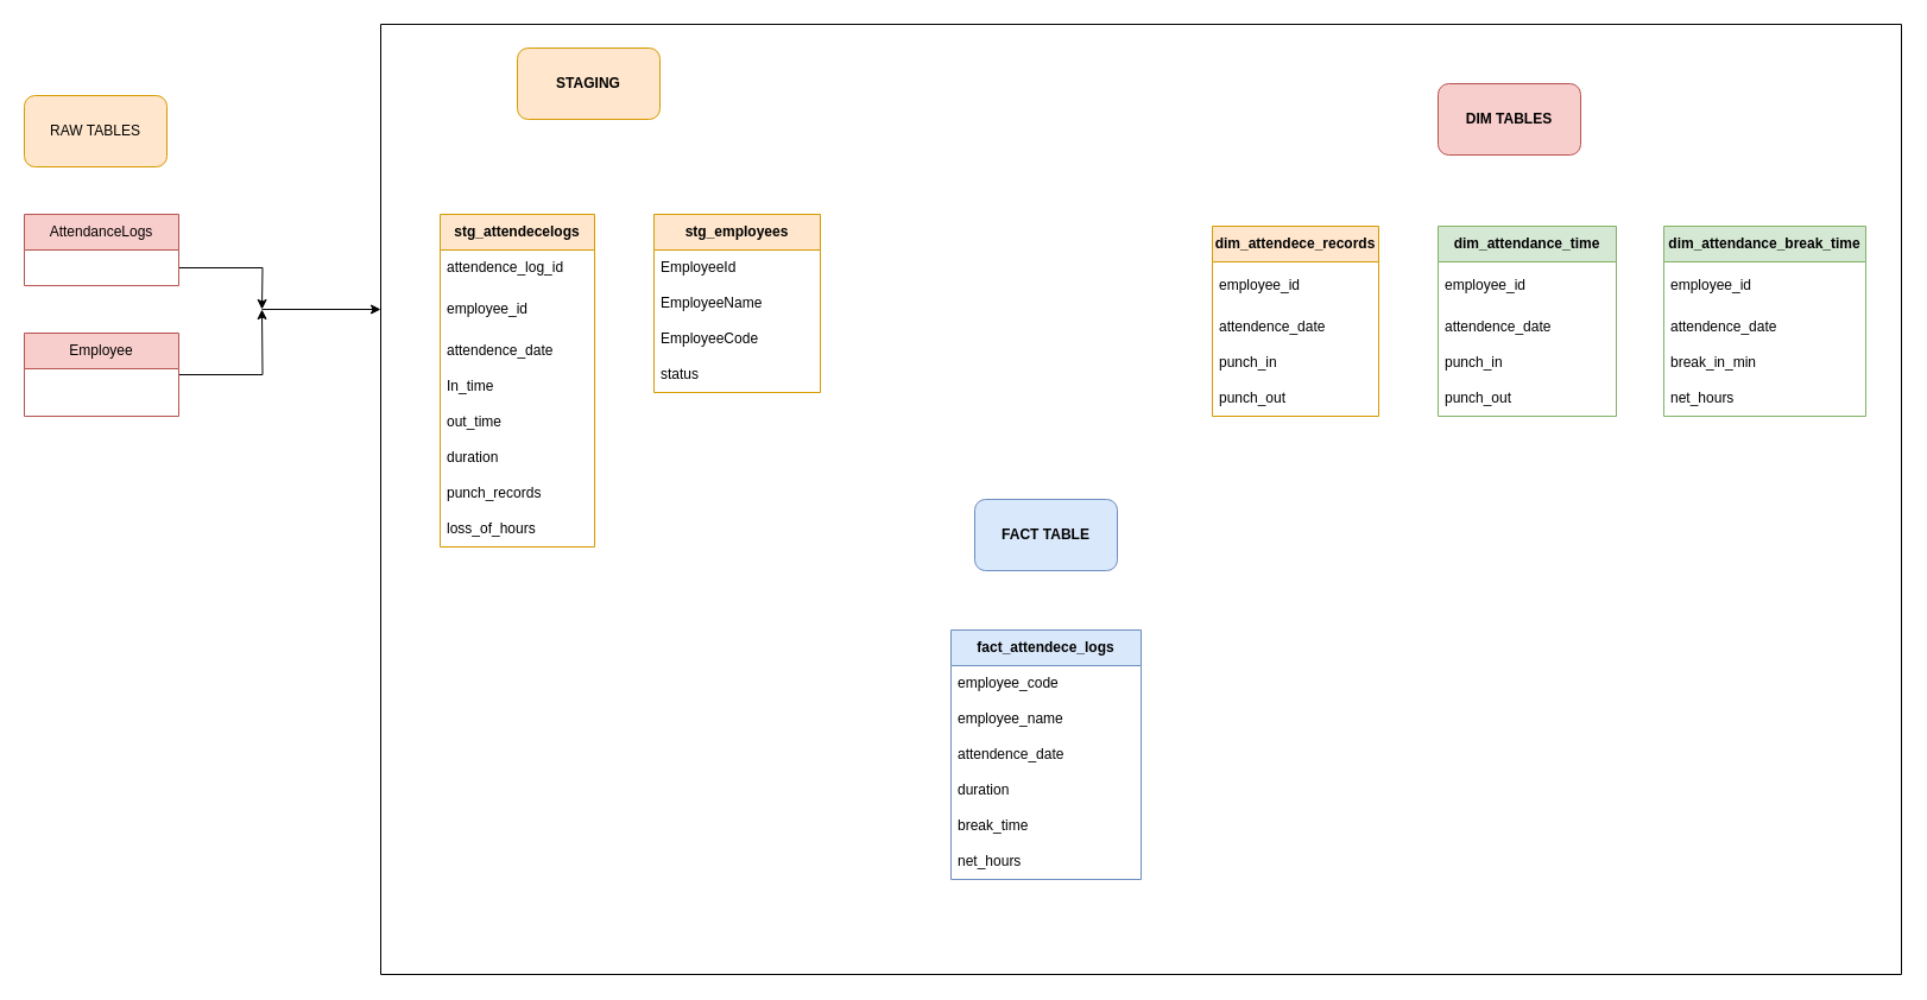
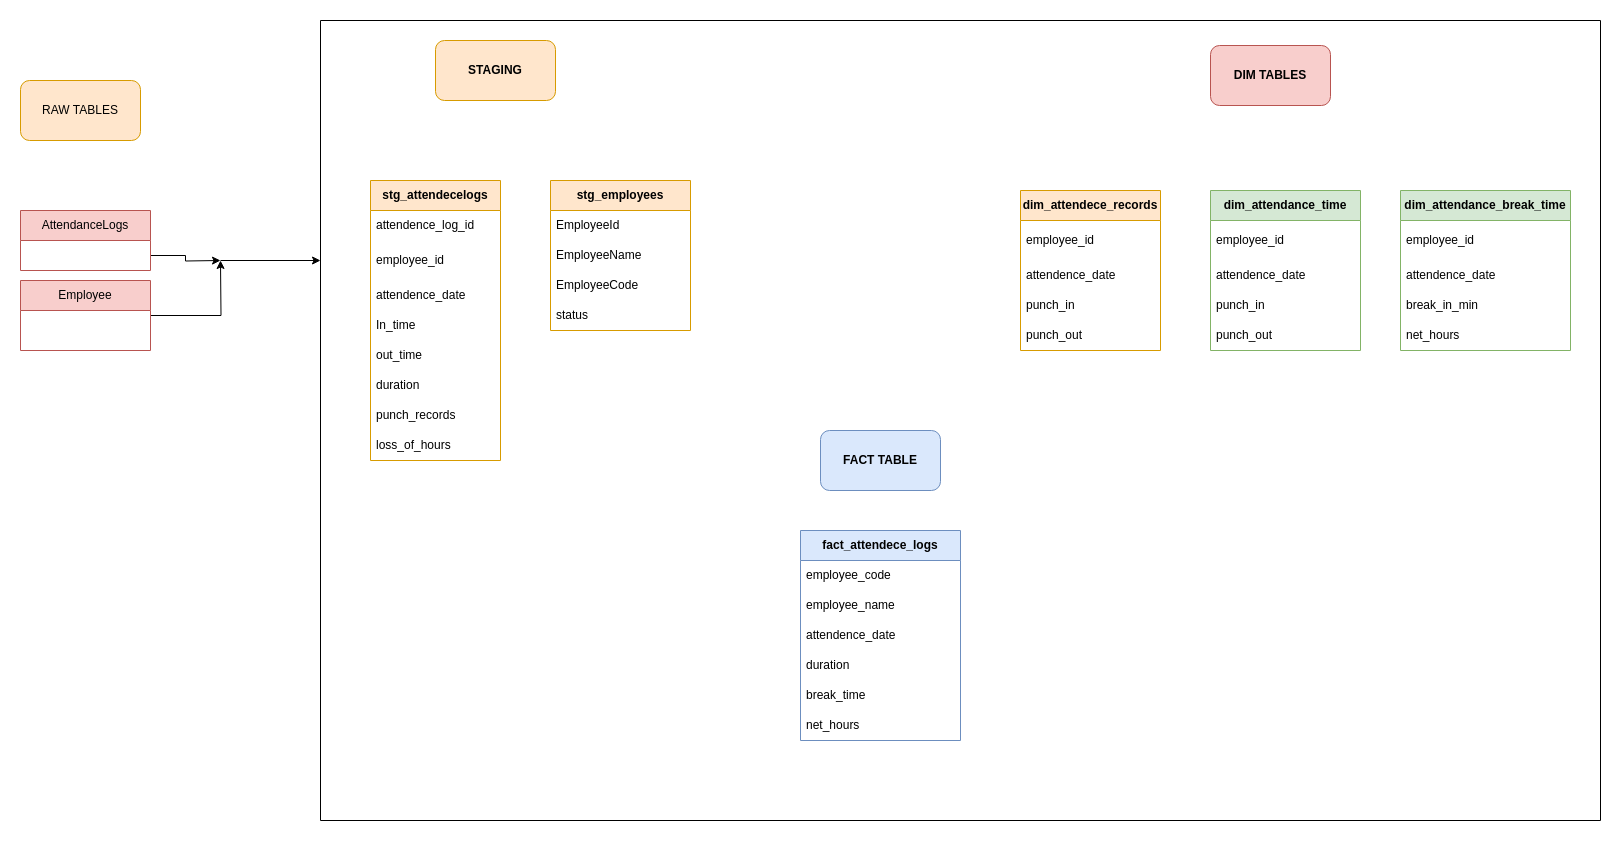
  <mxCell id="0" />
  <mxCell id="1" parent="0" />
  <mxCell id="2" value="" style="swimlane;startSize=0;" parent="1" vertex="1"><mxGeometry x="320" y="20" width="1280" height="800" as="geometry" /></mxCell>
  <mxCell id="3" value="stg_employees" style="swimlane;fontStyle=1;childLayout=stackLayout;horizontal=1;startSize=30;horizontalStack=0;resizeParent=1;resizeParentMax=0;resizeLast=0;collapsible=1;marginBottom=0;whiteSpace=wrap;html=1;fillColor=#ffe6cc;strokeColor=#d79b00;" parent="2" vertex="1"><mxGeometry x="230" y="160" width="140" height="150" as="geometry" /></mxCell>
  <mxCell id="4" value="EmployeeId" style="text;strokeColor=none;fillColor=none;align=left;verticalAlign=middle;spacingLeft=4;spacingRight=4;overflow=hidden;points=[[0,0.5],[1,0.5]];portConstraint=eastwest;rotatable=0;whiteSpace=wrap;html=1;" parent="3" vertex="1"><mxGeometry y="30" width="140" height="30" as="geometry" /></mxCell>
  <mxCell id="5" value="EmployeeName" style="text;strokeColor=none;fillColor=none;align=left;verticalAlign=middle;spacingLeft=4;spacingRight=4;overflow=hidden;points=[[0,0.5],[1,0.5]];portConstraint=eastwest;rotatable=0;whiteSpace=wrap;html=1;" parent="3" vertex="1"><mxGeometry y="60" width="140" height="30" as="geometry" /></mxCell>
  <mxCell id="6" value="EmployeeCode" style="text;strokeColor=none;fillColor=none;align=left;verticalAlign=middle;spacingLeft=4;spacingRight=4;overflow=hidden;points=[[0,0.5],[1,0.5]];portConstraint=eastwest;rotatable=0;whiteSpace=wrap;html=1;" parent="3" vertex="1"><mxGeometry y="90" width="140" height="30" as="geometry" /></mxCell>
  <mxCell id="7" value="status" style="text;strokeColor=none;fillColor=none;align=left;verticalAlign=middle;spacingLeft=4;spacingRight=4;overflow=hidden;points=[[0,0.5],[1,0.5]];portConstraint=eastwest;rotatable=0;whiteSpace=wrap;html=1;" parent="3" vertex="1"><mxGeometry y="120" width="140" height="30" as="geometry" /></mxCell>
- <mxCell id="8" value="DIM TABLES" style="rounded=1;whiteSpace=wrap;html=1;fillColor=#f8cecc;strokeColor=#b85450;fontStyle=1" parent="2" vertex="1"><mxGeometry x="890" y="50" width="120" height="60" as="geometry" /></mxCell>
+ <mxCell id="8" value="DIM TABLES" style="rounded=1;whiteSpace=wrap;html=1;fillColor=#f8cecc;strokeColor=#b85450;fontStyle=1" parent="2" vertex="1"><mxGeometry x="890" y="25" width="120" height="60" as="geometry" /></mxCell>
  <mxCell id="9" value="stg_attendecelogs" style="swimlane;fontStyle=1;childLayout=stackLayout;horizontal=1;startSize=30;horizontalStack=0;resizeParent=1;resizeParentMax=0;resizeLast=0;collapsible=1;marginBottom=0;whiteSpace=wrap;html=1;fillColor=#ffe6cc;strokeColor=#d79b00;" parent="2" vertex="1"><mxGeometry x="50" y="160" width="130" height="280" as="geometry" /></mxCell>
  <mxCell id="10" value="attendence_log_id" style="text;strokeColor=none;fillColor=none;align=left;verticalAlign=middle;spacingLeft=4;spacingRight=4;overflow=hidden;points=[[0,0.5],[1,0.5]];portConstraint=eastwest;rotatable=0;whiteSpace=wrap;html=1;" parent="9" vertex="1"><mxGeometry y="30" width="130" height="30" as="geometry" /></mxCell>
  <mxCell id="11" value="employee_id" style="text;strokeColor=none;fillColor=none;align=left;verticalAlign=middle;spacingLeft=4;spacingRight=4;overflow=hidden;points=[[0,0.5],[1,0.5]];portConstraint=eastwest;rotatable=0;whiteSpace=wrap;html=1;" parent="9" vertex="1"><mxGeometry y="60" width="130" height="40" as="geometry" /></mxCell>
  <mxCell id="12" value="attendence_date" style="text;strokeColor=none;fillColor=none;align=left;verticalAlign=middle;spacingLeft=4;spacingRight=4;overflow=hidden;points=[[0,0.5],[1,0.5]];portConstraint=eastwest;rotatable=0;whiteSpace=wrap;html=1;" parent="9" vertex="1"><mxGeometry y="100" width="130" height="30" as="geometry" /></mxCell>
  <mxCell id="13" value="In_time" style="text;strokeColor=none;fillColor=none;align=left;verticalAlign=middle;spacingLeft=4;spacingRight=4;overflow=hidden;points=[[0,0.5],[1,0.5]];portConstraint=eastwest;rotatable=0;whiteSpace=wrap;html=1;" parent="9" vertex="1"><mxGeometry y="130" width="130" height="30" as="geometry" /></mxCell>
  <mxCell id="14" value="out_time" style="text;strokeColor=none;fillColor=none;align=left;verticalAlign=middle;spacingLeft=4;spacingRight=4;overflow=hidden;points=[[0,0.5],[1,0.5]];portConstraint=eastwest;rotatable=0;whiteSpace=wrap;html=1;" parent="9" vertex="1"><mxGeometry y="160" width="130" height="30" as="geometry" /></mxCell>
  <mxCell id="15" value="duration" style="text;strokeColor=none;fillColor=none;align=left;verticalAlign=middle;spacingLeft=4;spacingRight=4;overflow=hidden;points=[[0,0.5],[1,0.5]];portConstraint=eastwest;rotatable=0;whiteSpace=wrap;html=1;" parent="9" vertex="1"><mxGeometry y="190" width="130" height="30" as="geometry" /></mxCell>
  <mxCell id="16" value="punch_records" style="text;strokeColor=none;fillColor=none;align=left;verticalAlign=middle;spacingLeft=4;spacingRight=4;overflow=hidden;points=[[0,0.5],[1,0.5]];portConstraint=eastwest;rotatable=0;whiteSpace=wrap;html=1;" parent="9" vertex="1"><mxGeometry y="220" width="130" height="30" as="geometry" /></mxCell>
  <mxCell id="17" value="loss_of_hours" style="text;strokeColor=none;fillColor=none;align=left;verticalAlign=middle;spacingLeft=4;spacingRight=4;overflow=hidden;points=[[0,0.5],[1,0.5]];portConstraint=eastwest;rotatable=0;whiteSpace=wrap;html=1;" parent="9" vertex="1"><mxGeometry y="250" width="130" height="30" as="geometry" /></mxCell>
  <mxCell id="18" value="dim_attendece_records" style="swimlane;fontStyle=1;childLayout=stackLayout;horizontal=1;startSize=30;horizontalStack=0;resizeParent=1;resizeParentMax=0;resizeLast=0;collapsible=1;marginBottom=0;whiteSpace=wrap;html=1;fillColor=#ffe6cc;strokeColor=#d79b00;" parent="2" vertex="1"><mxGeometry x="700" y="170" width="140" height="160" as="geometry" /></mxCell>
  <mxCell id="19" value="employee_id" style="text;strokeColor=none;fillColor=none;align=left;verticalAlign=middle;spacingLeft=4;spacingRight=4;overflow=hidden;points=[[0,0.5],[1,0.5]];portConstraint=eastwest;rotatable=0;whiteSpace=wrap;html=1;" parent="18" vertex="1"><mxGeometry y="30" width="140" height="40" as="geometry" /></mxCell>
  <mxCell id="20" value="attendence_date" style="text;strokeColor=none;fillColor=none;align=left;verticalAlign=middle;spacingLeft=4;spacingRight=4;overflow=hidden;points=[[0,0.5],[1,0.5]];portConstraint=eastwest;rotatable=0;whiteSpace=wrap;html=1;" parent="18" vertex="1"><mxGeometry y="70" width="140" height="30" as="geometry" /></mxCell>
  <mxCell id="21" value="punch_in" style="text;strokeColor=none;fillColor=none;align=left;verticalAlign=middle;spacingLeft=4;spacingRight=4;overflow=hidden;points=[[0,0.5],[1,0.5]];portConstraint=eastwest;rotatable=0;whiteSpace=wrap;html=1;" parent="18" vertex="1"><mxGeometry y="100" width="140" height="30" as="geometry" /></mxCell>
  <mxCell id="22" value="punch_out" style="text;strokeColor=none;fillColor=none;align=left;verticalAlign=middle;spacingLeft=4;spacingRight=4;overflow=hidden;points=[[0,0.5],[1,0.5]];portConstraint=eastwest;rotatable=0;whiteSpace=wrap;html=1;" parent="18" vertex="1"><mxGeometry y="130" width="140" height="30" as="geometry" /></mxCell>
- <mxCell id="23" value="FACT TABLE" style="rounded=1;whiteSpace=wrap;html=1;fillColor=#dae8fc;strokeColor=#6c8ebf;fontStyle=1" parent="2" vertex="1"><mxGeometry x="500" y="400" width="120" height="60" as="geometry" /></mxCell>
+ <mxCell id="23" value="FACT TABLE" style="rounded=1;whiteSpace=wrap;html=1;fillColor=#dae8fc;strokeColor=#6c8ebf;fontStyle=1" parent="2" vertex="1"><mxGeometry x="500" y="410" width="120" height="60" as="geometry" /></mxCell>
  <mxCell id="24" value="fact_attendece_logs" style="swimlane;fontStyle=1;childLayout=stackLayout;horizontal=1;startSize=30;horizontalStack=0;resizeParent=1;resizeParentMax=0;resizeLast=0;collapsible=1;marginBottom=0;whiteSpace=wrap;html=1;fillColor=#dae8fc;strokeColor=#6c8ebf;" parent="2" vertex="1"><mxGeometry x="480" y="510" width="160" height="210" as="geometry" /></mxCell>
  <mxCell id="25" value="employee_code" style="text;strokeColor=none;fillColor=none;align=left;verticalAlign=middle;spacingLeft=4;spacingRight=4;overflow=hidden;points=[[0,0.5],[1,0.5]];portConstraint=eastwest;rotatable=0;whiteSpace=wrap;html=1;" parent="24" vertex="1"><mxGeometry y="30" width="160" height="30" as="geometry" /></mxCell>
  <mxCell id="26" value="employee_name" style="text;strokeColor=none;fillColor=none;align=left;verticalAlign=middle;spacingLeft=4;spacingRight=4;overflow=hidden;points=[[0,0.5],[1,0.5]];portConstraint=eastwest;rotatable=0;whiteSpace=wrap;html=1;" vertex="1" parent="24"><mxGeometry y="60" width="160" height="30" as="geometry" /></mxCell>
  <mxCell id="27" value="attendence_date" style="text;strokeColor=none;fillColor=none;align=left;verticalAlign=middle;spacingLeft=4;spacingRight=4;overflow=hidden;points=[[0,0.5],[1,0.5]];portConstraint=eastwest;rotatable=0;whiteSpace=wrap;html=1;" parent="24" vertex="1"><mxGeometry y="90" width="160" height="30" as="geometry" /></mxCell>
  <mxCell id="28" value="duration" style="text;strokeColor=none;fillColor=none;align=left;verticalAlign=middle;spacingLeft=4;spacingRight=4;overflow=hidden;points=[[0,0.5],[1,0.5]];portConstraint=eastwest;rotatable=0;whiteSpace=wrap;html=1;" parent="24" vertex="1"><mxGeometry y="120" width="160" height="30" as="geometry" /></mxCell>
  <mxCell id="29" value="break_time" style="text;strokeColor=none;fillColor=none;align=left;verticalAlign=middle;spacingLeft=4;spacingRight=4;overflow=hidden;points=[[0,0.5],[1,0.5]];portConstraint=eastwest;rotatable=0;whiteSpace=wrap;html=1;" parent="24" vertex="1"><mxGeometry y="150" width="160" height="30" as="geometry" /></mxCell>
  <mxCell id="30" value="net_hours" style="text;strokeColor=none;fillColor=none;align=left;verticalAlign=middle;spacingLeft=4;spacingRight=4;overflow=hidden;points=[[0,0.5],[1,0.5]];portConstraint=eastwest;rotatable=0;whiteSpace=wrap;html=1;" vertex="1" parent="24"><mxGeometry y="180" width="160" height="30" as="geometry" /></mxCell>
  <mxCell id="31" value="STAGING" style="rounded=1;whiteSpace=wrap;html=1;fillColor=#ffe6cc;strokeColor=#d79b00;fontStyle=1" parent="2" vertex="1"><mxGeometry x="115" y="20" width="120" height="60" as="geometry" /></mxCell>
  <mxCell id="32" value="dim_attendance_time" style="swimlane;fontStyle=1;childLayout=stackLayout;horizontal=1;startSize=30;horizontalStack=0;resizeParent=1;resizeParentMax=0;resizeLast=0;collapsible=1;marginBottom=0;whiteSpace=wrap;html=1;fillColor=#d5e8d4;strokeColor=#82b366;" parent="2" vertex="1"><mxGeometry x="890" y="170" width="150" height="160" as="geometry" /></mxCell>
  <mxCell id="33" value="employee_id" style="text;strokeColor=none;fillColor=none;align=left;verticalAlign=middle;spacingLeft=4;spacingRight=4;overflow=hidden;points=[[0,0.5],[1,0.5]];portConstraint=eastwest;rotatable=0;whiteSpace=wrap;html=1;" parent="32" vertex="1"><mxGeometry y="30" width="150" height="40" as="geometry" /></mxCell>
  <mxCell id="34" value="attendence_date" style="text;strokeColor=none;fillColor=none;align=left;verticalAlign=middle;spacingLeft=4;spacingRight=4;overflow=hidden;points=[[0,0.5],[1,0.5]];portConstraint=eastwest;rotatable=0;whiteSpace=wrap;html=1;" parent="32" vertex="1"><mxGeometry y="70" width="150" height="30" as="geometry" /></mxCell>
  <mxCell id="35" value="punch_in" style="text;strokeColor=none;fillColor=none;align=left;verticalAlign=middle;spacingLeft=4;spacingRight=4;overflow=hidden;points=[[0,0.5],[1,0.5]];portConstraint=eastwest;rotatable=0;whiteSpace=wrap;html=1;" parent="32" vertex="1"><mxGeometry y="100" width="150" height="30" as="geometry" /></mxCell>
  <mxCell id="36" value="punch_out" style="text;strokeColor=none;fillColor=none;align=left;verticalAlign=middle;spacingLeft=4;spacingRight=4;overflow=hidden;points=[[0,0.5],[1,0.5]];portConstraint=eastwest;rotatable=0;whiteSpace=wrap;html=1;" parent="32" vertex="1"><mxGeometry y="130" width="150" height="30" as="geometry" /></mxCell>
  <mxCell id="37" value="dim_attendance_break_time" style="swimlane;fontStyle=1;childLayout=stackLayout;horizontal=1;startSize=30;horizontalStack=0;resizeParent=1;resizeParentMax=0;resizeLast=0;collapsible=1;marginBottom=0;whiteSpace=wrap;html=1;fillColor=#d5e8d4;strokeColor=#82b366;" parent="2" vertex="1"><mxGeometry x="1080" y="170" width="170" height="160" as="geometry" /></mxCell>
  <mxCell id="38" value="employee_id" style="text;strokeColor=none;fillColor=none;align=left;verticalAlign=middle;spacingLeft=4;spacingRight=4;overflow=hidden;points=[[0,0.5],[1,0.5]];portConstraint=eastwest;rotatable=0;whiteSpace=wrap;html=1;" parent="37" vertex="1"><mxGeometry y="30" width="170" height="40" as="geometry" /></mxCell>
  <mxCell id="39" value="attendence_date" style="text;strokeColor=none;fillColor=none;align=left;verticalAlign=middle;spacingLeft=4;spacingRight=4;overflow=hidden;points=[[0,0.5],[1,0.5]];portConstraint=eastwest;rotatable=0;whiteSpace=wrap;html=1;" parent="37" vertex="1"><mxGeometry y="70" width="170" height="30" as="geometry" /></mxCell>
  <mxCell id="40" value="break_in_min" style="text;strokeColor=none;fillColor=none;align=left;verticalAlign=middle;spacingLeft=4;spacingRight=4;overflow=hidden;points=[[0,0.5],[1,0.5]];portConstraint=eastwest;rotatable=0;whiteSpace=wrap;html=1;" parent="37" vertex="1"><mxGeometry y="100" width="170" height="30" as="geometry" /></mxCell>
  <mxCell id="41" value="net_hours" style="text;strokeColor=none;fillColor=none;align=left;verticalAlign=middle;spacingLeft=4;spacingRight=4;overflow=hidden;points=[[0,0.5],[1,0.5]];portConstraint=eastwest;rotatable=0;whiteSpace=wrap;html=1;" vertex="1" parent="37"><mxGeometry y="130" width="170" height="30" as="geometry" /></mxCell>
  <mxCell id="42" style="edgeStyle=orthogonalEdgeStyle;rounded=0;orthogonalLoop=1;jettySize=auto;html=1;exitX=1;exitY=0.75;exitDx=0;exitDy=0;" edge="1" parent="1" source="43"><mxGeometry relative="1" as="geometry"><mxPoint x="220" y="260" as="targetPoint" /></mxGeometry></mxCell>
- <mxCell id="43" value="AttendanceLogs" style="swimlane;fontStyle=0;childLayout=stackLayout;horizontal=1;startSize=30;horizontalStack=0;resizeParent=1;resizeParentMax=0;resizeLast=0;collapsible=1;marginBottom=0;whiteSpace=wrap;html=1;fillColor=#f8cecc;strokeColor=#b85450;" vertex="1" parent="1"><mxGeometry x="20" y="180" width="130" height="60" as="geometry" /></mxCell>
+ <mxCell id="43" value="AttendanceLogs" style="swimlane;fontStyle=0;childLayout=stackLayout;horizontal=1;startSize=30;horizontalStack=0;resizeParent=1;resizeParentMax=0;resizeLast=0;collapsible=1;marginBottom=0;whiteSpace=wrap;html=1;fillColor=#f8cecc;strokeColor=#b85450;" vertex="1" parent="1"><mxGeometry x="20" y="210" width="130" height="60" as="geometry" /></mxCell>
  <mxCell id="44" style="edgeStyle=orthogonalEdgeStyle;rounded=0;orthogonalLoop=1;jettySize=auto;html=1;exitX=1;exitY=0.5;exitDx=0;exitDy=0;" edge="1" parent="1" source="45"><mxGeometry relative="1" as="geometry"><mxPoint x="220" y="260" as="targetPoint" /></mxGeometry></mxCell>
  <mxCell id="45" value="Employee" style="swimlane;fontStyle=0;childLayout=stackLayout;horizontal=1;startSize=30;horizontalStack=0;resizeParent=1;resizeParentMax=0;resizeLast=0;collapsible=1;marginBottom=0;whiteSpace=wrap;html=1;fillColor=#f8cecc;strokeColor=#b85450;" vertex="1" parent="1"><mxGeometry x="20" y="280" width="130" height="70" as="geometry" /></mxCell>
  <mxCell id="46" value="RAW TABLES" style="rounded=1;whiteSpace=wrap;html=1;fillColor=#ffe6cc;strokeColor=#d79b00;" vertex="1" parent="1"><mxGeometry x="20" y="80" width="120" height="60" as="geometry" /></mxCell>
  <mxCell id="47" value="" style="endArrow=classic;html=1;rounded=0;" edge="1" parent="1"><mxGeometry width="50" height="50" relative="1" as="geometry"><mxPoint x="220" y="260" as="sourcePoint" /><mxPoint x="320" y="260" as="targetPoint" /></mxGeometry></mxCell>
